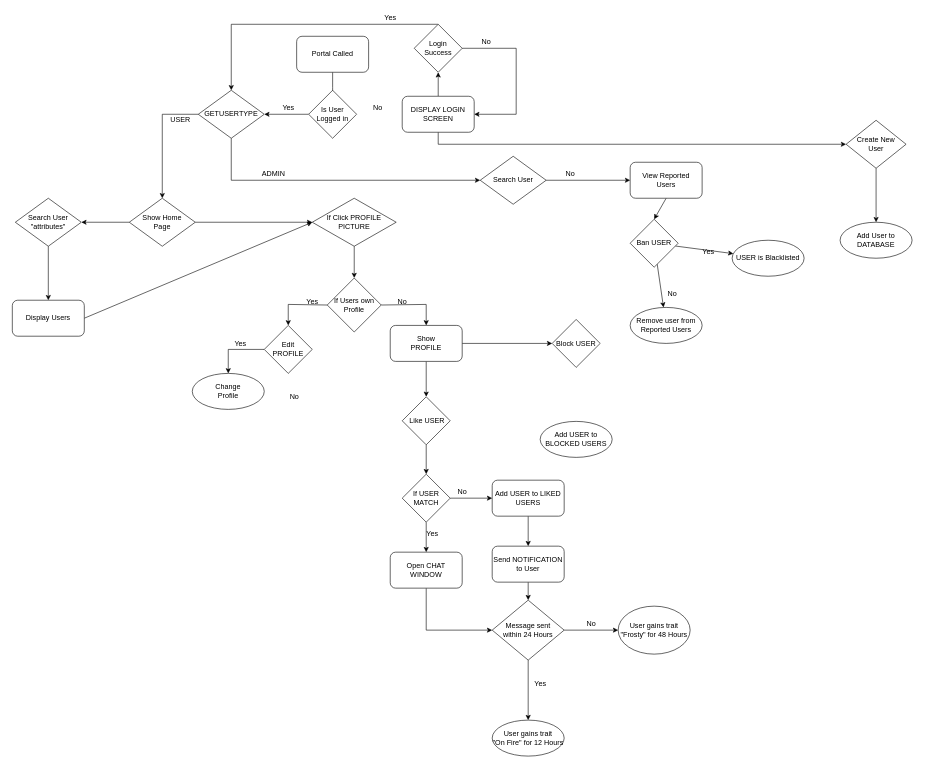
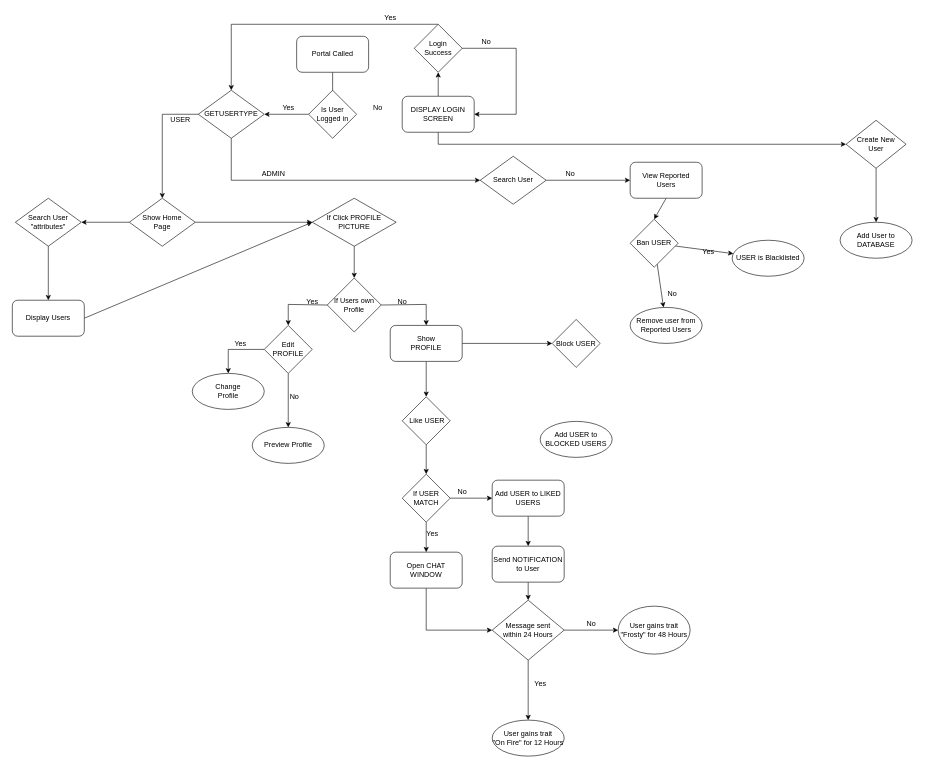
  <mxCell id="0" />
  <mxCell id="1" parent="0" />
  <mxCell id="2" style="edgeStyle=orthogonalEdgeStyle;rounded=0;orthogonalLoop=1;jettySize=auto;html=1;exitX=0.5;exitY=1;exitDx=0;exitDy=0;" edge="1" parent="1" source="3"><mxGeometry relative="1" as="geometry"><mxPoint x="554" y="170" as="targetPoint" /></mxGeometry></mxCell>
  <mxCell id="3" value="Portal Called" style="rounded=1;whiteSpace=wrap;html=1;" vertex="1" parent="1"><mxGeometry x="494" y="60" width="120" height="60" as="geometry" /></mxCell>
  <mxCell id="4" style="edgeStyle=orthogonalEdgeStyle;rounded=0;orthogonalLoop=1;jettySize=auto;html=1;exitX=0;exitY=0.5;exitDx=0;exitDy=0;entryX=1;entryY=0.5;entryDx=0;entryDy=0;" edge="1" parent="1" source="5" target="11"><mxGeometry relative="1" as="geometry"><mxPoint x="440" y="210" as="targetPoint" /></mxGeometry></mxCell>
  <mxCell id="5" value="Is User Logged in" style="rhombus;whiteSpace=wrap;html=1;" vertex="1" parent="1"><mxGeometry x="514" y="150" width="80" height="80" as="geometry" /></mxCell>
  <mxCell id="6" style="edgeStyle=none;rounded=0;orthogonalLoop=1;jettySize=auto;html=1;exitX=0.5;exitY=0;exitDx=0;exitDy=0;entryX=0.5;entryY=1;entryDx=0;entryDy=0;" edge="1" parent="1" source="8" target="37"><mxGeometry relative="1" as="geometry" /></mxCell>
  <mxCell id="7" style="edgeStyle=none;rounded=0;orthogonalLoop=1;jettySize=auto;html=1;exitX=0.5;exitY=1;exitDx=0;exitDy=0;entryX=0;entryY=0.5;entryDx=0;entryDy=0;" edge="1" parent="1" source="8" target="76"><mxGeometry relative="1" as="geometry"><mxPoint x="1400" y="240" as="targetPoint" /><Array as="points"><mxPoint x="730" y="240" /></Array></mxGeometry></mxCell>
  <mxCell id="8" value="&lt;div&gt;DISPLAY LOGIN&lt;/div&gt;&lt;div&gt;SCREEN&lt;br&gt;&lt;/div&gt;" style="rounded=1;whiteSpace=wrap;html=1;" vertex="1" parent="1"><mxGeometry x="670" y="160" width="120" height="60" as="geometry" /></mxCell>
  <mxCell id="9" value="" style="edgeStyle=orthogonalEdgeStyle;rounded=0;orthogonalLoop=1;jettySize=auto;html=1;" edge="1" parent="1" source="11" target="18"><mxGeometry relative="1" as="geometry" /></mxCell>
  <mxCell id="10" style="edgeStyle=none;rounded=0;orthogonalLoop=1;jettySize=auto;html=1;exitX=0.5;exitY=1;exitDx=0;exitDy=0;entryX=0;entryY=0.5;entryDx=0;entryDy=0;" edge="1" parent="1" source="11" target="15"><mxGeometry relative="1" as="geometry"><Array as="points"><mxPoint x="385" y="300" /></Array></mxGeometry></mxCell>
  <mxCell id="11" value="GETUSERTYPE" style="rhombus;whiteSpace=wrap;html=1;" vertex="1" parent="1"><mxGeometry x="330" y="150" width="110" height="80" as="geometry" /></mxCell>
  <mxCell id="12" value="Yes" style="text;html=1;align=center;verticalAlign=middle;resizable=0;points=[];autosize=1;strokeColor=none;fillColor=none;" vertex="1" parent="1"><mxGeometry x="460" y="170" width="40" height="20" as="geometry" /></mxCell>
  <mxCell id="13" value="No" style="text;html=1;align=center;verticalAlign=middle;resizable=0;points=[];autosize=1;strokeColor=none;fillColor=none;" vertex="1" parent="1"><mxGeometry x="614" y="170" width="30" height="20" as="geometry" /></mxCell>
  <mxCell id="14" style="edgeStyle=none;rounded=0;orthogonalLoop=1;jettySize=auto;html=1;exitX=1;exitY=0.5;exitDx=0;exitDy=0;entryX=0;entryY=0.5;entryDx=0;entryDy=0;" edge="1" parent="1" source="15" target="56"><mxGeometry relative="1" as="geometry"><mxPoint x="990" y="299.828" as="targetPoint" /></mxGeometry></mxCell>
  <mxCell id="15" value="Search User" style="rhombus;whiteSpace=wrap;html=1;" vertex="1" parent="1"><mxGeometry x="800" y="260" width="110" height="80" as="geometry" /></mxCell>
  <mxCell id="16" value="" style="edgeStyle=orthogonalEdgeStyle;rounded=0;orthogonalLoop=1;jettySize=auto;html=1;" edge="1" parent="1" source="18" target="22"><mxGeometry relative="1" as="geometry" /></mxCell>
  <mxCell id="17" value="" style="edgeStyle=none;rounded=0;orthogonalLoop=1;jettySize=auto;html=1;" edge="1" parent="1" source="18" target="74"><mxGeometry relative="1" as="geometry" /></mxCell>
  <mxCell id="18" value="&lt;div&gt;Show Home&lt;/div&gt;&lt;div&gt;Page&lt;br&gt;&lt;/div&gt;" style="rhombus;whiteSpace=wrap;html=1;" vertex="1" parent="1"><mxGeometry x="215" y="330" width="110" height="80" as="geometry" /></mxCell>
  <mxCell id="19" value="ADMIN" style="text;html=1;align=center;verticalAlign=middle;resizable=0;points=[];autosize=1;strokeColor=none;fillColor=none;" vertex="1" parent="1"><mxGeometry x="430" y="280" width="50" height="20" as="geometry" /></mxCell>
  <mxCell id="20" value="USER" style="text;html=1;align=center;verticalAlign=middle;resizable=0;points=[];autosize=1;strokeColor=none;fillColor=none;" vertex="1" parent="1"><mxGeometry x="275" y="190" width="50" height="20" as="geometry" /></mxCell>
  <mxCell id="21" style="edgeStyle=none;rounded=0;orthogonalLoop=1;jettySize=auto;html=1;exitX=0.5;exitY=1;exitDx=0;exitDy=0;entryX=0.5;entryY=0;entryDx=0;entryDy=0;" edge="1" parent="1" source="22" target="25"><mxGeometry relative="1" as="geometry" /></mxCell>
  <mxCell id="22" value="&lt;div&gt;If Click PROFILE&lt;br&gt;&lt;/div&gt;&lt;div&gt;PICTURE&lt;br&gt;&lt;/div&gt;" style="rhombus;whiteSpace=wrap;html=1;" vertex="1" parent="1"><mxGeometry x="520" y="330" width="140" height="80" as="geometry" /></mxCell>
  <mxCell id="23" value="" style="edgeStyle=none;rounded=0;orthogonalLoop=1;jettySize=auto;html=1;exitX=0;exitY=0.5;exitDx=0;exitDy=0;entryX=0.5;entryY=0;entryDx=0;entryDy=0;" edge="1" parent="1" source="25" target="30"><mxGeometry relative="1" as="geometry"><mxPoint x="485" y="542" as="targetPoint" /><Array as="points"><mxPoint x="480" y="507" /></Array></mxGeometry></mxCell>
  <mxCell id="24" value="" style="edgeStyle=none;rounded=0;orthogonalLoop=1;jettySize=auto;html=1;exitX=1;exitY=0.5;exitDx=0;exitDy=0;" edge="1" parent="1" source="25"><mxGeometry relative="1" as="geometry"><mxPoint x="710" y="542" as="targetPoint" /><Array as="points"><mxPoint x="710" y="507" /></Array></mxGeometry></mxCell>
  <mxCell id="25" value="&lt;div&gt;If Users own&lt;/div&gt;&lt;div&gt;Profile&lt;br&gt;&lt;/div&gt;" style="rhombus;whiteSpace=wrap;html=1;" vertex="1" parent="1"><mxGeometry x="545" y="463" width="90" height="90" as="geometry" /></mxCell>
  <mxCell id="26" value="Yes" style="text;html=1;align=center;verticalAlign=middle;resizable=0;points=[];autosize=1;strokeColor=none;fillColor=none;" vertex="1" parent="1"><mxGeometry x="500" y="492" width="40" height="20" as="geometry" /></mxCell>
  <mxCell id="27" value="No" style="text;html=1;align=center;verticalAlign=middle;resizable=0;points=[];autosize=1;strokeColor=none;fillColor=none;" vertex="1" parent="1"><mxGeometry x="655" y="492" width="30" height="20" as="geometry" /></mxCell>
  <mxCell id="28" style="edgeStyle=none;rounded=0;orthogonalLoop=1;jettySize=auto;html=1;exitX=0;exitY=0.5;exitDx=0;exitDy=0;" edge="1" parent="1" source="30"><mxGeometry relative="1" as="geometry"><mxPoint x="380" y="622" as="targetPoint" /><Array as="points"><mxPoint x="380" y="582" /></Array></mxGeometry></mxCell>
+ <mxCell id="29" value="" style="edgeStyle=none;rounded=0;orthogonalLoop=1;jettySize=auto;html=1;" edge="1" parent="1" source="30" target="31"><mxGeometry relative="1" as="geometry" /></mxCell>
  <mxCell id="30" value="&lt;div&gt;Edit&lt;/div&gt;&lt;div&gt;PROFILE&lt;br&gt;&lt;/div&gt;" style="rhombus;whiteSpace=wrap;html=1;" vertex="1" parent="1"><mxGeometry x="440" y="542" width="80" height="80" as="geometry" /></mxCell>
+ <mxCell id="31" value="Preview Profile" style="ellipse;whiteSpace=wrap;html=1;" vertex="1" parent="1"><mxGeometry x="420" y="712" width="120" height="60" as="geometry" /></mxCell>
  <mxCell id="32" value="&lt;div&gt;Change&lt;/div&gt;&lt;div&gt;Profile&lt;br&gt;&lt;/div&gt;" style="ellipse;whiteSpace=wrap;html=1;" vertex="1" parent="1"><mxGeometry x="320" y="622" width="120" height="60" as="geometry" /></mxCell>
  <mxCell id="33" value="Yes" style="text;html=1;align=center;verticalAlign=middle;resizable=0;points=[];autosize=1;strokeColor=none;fillColor=none;" vertex="1" parent="1"><mxGeometry x="380" y="562" width="40" height="20" as="geometry" /></mxCell>
  <mxCell id="34" value="No" style="text;html=1;align=center;verticalAlign=middle;resizable=0;points=[];autosize=1;strokeColor=none;fillColor=none;" vertex="1" parent="1"><mxGeometry x="475" y="652" width="30" height="20" as="geometry" /></mxCell>
  <mxCell id="35" style="edgeStyle=none;rounded=0;orthogonalLoop=1;jettySize=auto;html=1;exitX=0.5;exitY=0;exitDx=0;exitDy=0;entryX=0.5;entryY=0;entryDx=0;entryDy=0;" edge="1" parent="1" source="37" target="11"><mxGeometry relative="1" as="geometry"><Array as="points"><mxPoint x="385" y="40" /></Array></mxGeometry></mxCell>
  <mxCell id="36" style="edgeStyle=none;rounded=0;orthogonalLoop=1;jettySize=auto;html=1;exitX=1;exitY=0.5;exitDx=0;exitDy=0;entryX=1;entryY=0.5;entryDx=0;entryDy=0;" edge="1" parent="1" source="37" target="8"><mxGeometry relative="1" as="geometry"><mxPoint x="860" y="80.2" as="targetPoint" /><Array as="points"><mxPoint x="860" y="80" /><mxPoint x="860" y="190" /></Array></mxGeometry></mxCell>
  <mxCell id="37" value="&lt;div&gt;Login&lt;/div&gt;&lt;div&gt;Success&lt;br&gt;&lt;/div&gt;" style="rhombus;whiteSpace=wrap;html=1;" vertex="1" parent="1"><mxGeometry x="690" y="40" width="80" height="80" as="geometry" /></mxCell>
  <mxCell id="38" value="Yes" style="text;html=1;align=center;verticalAlign=middle;resizable=0;points=[];autosize=1;strokeColor=none;fillColor=none;" vertex="1" parent="1"><mxGeometry x="630" y="20" width="40" height="20" as="geometry" /></mxCell>
  <mxCell id="39" value="No" style="text;html=1;align=center;verticalAlign=middle;resizable=0;points=[];autosize=1;strokeColor=none;fillColor=none;" vertex="1" parent="1"><mxGeometry x="795" y="60" width="30" height="20" as="geometry" /></mxCell>
  <mxCell id="40" style="edgeStyle=none;rounded=0;orthogonalLoop=1;jettySize=auto;html=1;exitX=0.5;exitY=1;exitDx=0;exitDy=0;" edge="1" parent="1" source="42"><mxGeometry relative="1" as="geometry"><mxPoint x="710" y="661" as="targetPoint" /></mxGeometry></mxCell>
  <mxCell id="41" style="edgeStyle=none;rounded=0;orthogonalLoop=1;jettySize=auto;html=1;exitX=1;exitY=0.5;exitDx=0;exitDy=0;entryX=0;entryY=0.5;entryDx=0;entryDy=0;" edge="1" parent="1" source="42" target="46"><mxGeometry relative="1" as="geometry"><mxPoint x="860" y="572.2" as="targetPoint" /></mxGeometry></mxCell>
  <mxCell id="42" value="&lt;div&gt;Show&lt;/div&gt;&lt;div&gt;PROFILE&lt;br&gt;&lt;/div&gt;" style="rounded=1;whiteSpace=wrap;html=1;" vertex="1" parent="1"><mxGeometry x="650" y="542" width="120" height="60" as="geometry" /></mxCell>
  <mxCell id="43" style="edgeStyle=none;rounded=0;orthogonalLoop=1;jettySize=auto;html=1;exitX=0.5;exitY=1;exitDx=0;exitDy=0;entryX=0.5;entryY=0;entryDx=0;entryDy=0;" edge="1" parent="1" source="44" target="52"><mxGeometry relative="1" as="geometry" /></mxCell>
  <mxCell id="44" value="&amp;nbsp;Like USER" style="rhombus;whiteSpace=wrap;html=1;" vertex="1" parent="1"><mxGeometry x="670" y="661" width="80" height="80" as="geometry" /></mxCell>
  <mxCell id="45" style="edgeStyle=none;rounded=0;orthogonalLoop=1;jettySize=auto;html=1;exitX=0.5;exitY=1;exitDx=0;exitDy=0;entryX=0;entryY=0.5;entryDx=0;entryDy=0;" edge="1" parent="1" source="70" target="69"><mxGeometry relative="1" as="geometry"><mxPoint x="710" y="1000" as="sourcePoint" /><Array as="points"><mxPoint x="710" y="1050" /></Array></mxGeometry></mxCell>
  <mxCell id="46" value="Block USER" style="rhombus;whiteSpace=wrap;html=1;" vertex="1" parent="1"><mxGeometry x="920" y="532" width="80" height="80" as="geometry" /></mxCell>
  <mxCell id="47" value="Add USER to BLOCKED USERS" style="ellipse;whiteSpace=wrap;html=1;" vertex="1" parent="1"><mxGeometry x="900" y="702" width="120" height="60" as="geometry" /></mxCell>
  <mxCell id="48" style="edgeStyle=none;rounded=0;orthogonalLoop=1;jettySize=auto;html=1;exitX=0.5;exitY=1;exitDx=0;exitDy=0;" edge="1" parent="1" source="49"><mxGeometry relative="1" as="geometry"><mxPoint x="880" y="910" as="targetPoint" /></mxGeometry></mxCell>
  <mxCell id="49" value="&lt;div&gt;Add USER to LIKED&lt;/div&gt;&lt;div&gt;USERS&lt;br&gt;&lt;/div&gt;" style="rounded=1;whiteSpace=wrap;html=1;" vertex="1" parent="1"><mxGeometry x="820" y="800" width="120" height="60" as="geometry" /></mxCell>
  <mxCell id="50" style="edgeStyle=none;rounded=0;orthogonalLoop=1;jettySize=auto;html=1;exitX=1;exitY=0.5;exitDx=0;exitDy=0;entryX=0;entryY=0.5;entryDx=0;entryDy=0;" edge="1" parent="1" source="52" target="49"><mxGeometry relative="1" as="geometry" /></mxCell>
  <mxCell id="51" style="edgeStyle=none;rounded=0;orthogonalLoop=1;jettySize=auto;html=1;exitX=0.5;exitY=1;exitDx=0;exitDy=0;entryX=0.5;entryY=0;entryDx=0;entryDy=0;" edge="1" parent="1" source="52"><mxGeometry relative="1" as="geometry"><mxPoint x="710" y="920" as="targetPoint" /></mxGeometry></mxCell>
  <mxCell id="52" value="&lt;div&gt;If USER&lt;/div&gt;&lt;div&gt;MATCH&lt;br&gt;&lt;/div&gt;" style="rhombus;whiteSpace=wrap;html=1;" vertex="1" parent="1"><mxGeometry x="670" y="790" width="80" height="80" as="geometry" /></mxCell>
  <mxCell id="53" value="No" style="text;html=1;align=center;verticalAlign=middle;resizable=0;points=[];autosize=1;strokeColor=none;fillColor=none;" vertex="1" parent="1"><mxGeometry x="755" y="810" width="30" height="20" as="geometry" /></mxCell>
  <mxCell id="54" value="Yes" style="text;html=1;align=center;verticalAlign=middle;resizable=0;points=[];autosize=1;strokeColor=none;fillColor=none;" vertex="1" parent="1"><mxGeometry x="700" y="880" width="40" height="20" as="geometry" /></mxCell>
  <mxCell id="55" style="edgeStyle=none;rounded=0;orthogonalLoop=1;jettySize=auto;html=1;exitX=0.5;exitY=1;exitDx=0;exitDy=0;entryX=0.5;entryY=0;entryDx=0;entryDy=0;" edge="1" parent="1" source="56" target="60"><mxGeometry relative="1" as="geometry"><mxPoint x="1050.034" y="390" as="targetPoint" /></mxGeometry></mxCell>
  <mxCell id="56" value="&lt;div&gt;View Reported &lt;br&gt;&lt;/div&gt;&lt;div&gt;Users&lt;/div&gt;" style="rounded=1;whiteSpace=wrap;html=1;" vertex="1" parent="1"><mxGeometry x="1050" y="270" width="120" height="60" as="geometry" /></mxCell>
  <mxCell id="57" value="No" style="text;html=1;align=center;verticalAlign=middle;resizable=0;points=[];autosize=1;strokeColor=none;fillColor=none;" vertex="1" parent="1"><mxGeometry x="935" y="280" width="30" height="20" as="geometry" /></mxCell>
  <mxCell id="58" value="" style="edgeStyle=none;rounded=0;orthogonalLoop=1;jettySize=auto;html=1;" edge="1" parent="1" source="60" target="61"><mxGeometry relative="1" as="geometry" /></mxCell>
  <mxCell id="59" value="" style="edgeStyle=none;rounded=0;orthogonalLoop=1;jettySize=auto;html=1;" edge="1" parent="1" source="60" target="62"><mxGeometry relative="1" as="geometry" /></mxCell>
  <mxCell id="60" value="Ban USER" style="rhombus;whiteSpace=wrap;html=1;" vertex="1" parent="1"><mxGeometry x="1050" y="365" width="80" height="80" as="geometry" /></mxCell>
  <mxCell id="61" value="USER is Blacklisted" style="ellipse;whiteSpace=wrap;html=1;" vertex="1" parent="1"><mxGeometry x="1220" y="400" width="120" height="60" as="geometry" /></mxCell>
  <mxCell id="62" value="&lt;div&gt;Remove user from&lt;/div&gt;&lt;div&gt;Reported Users&lt;br&gt;&lt;/div&gt;" style="ellipse;whiteSpace=wrap;html=1;" vertex="1" parent="1"><mxGeometry x="1050" y="512" width="120" height="60" as="geometry" /></mxCell>
  <mxCell id="63" value="Yes" style="text;html=1;align=center;verticalAlign=middle;resizable=0;points=[];autosize=1;strokeColor=none;fillColor=none;" vertex="1" parent="1"><mxGeometry x="1160" y="410" width="40" height="20" as="geometry" /></mxCell>
  <mxCell id="64" value="No" style="text;html=1;align=center;verticalAlign=middle;resizable=0;points=[];autosize=1;strokeColor=none;fillColor=none;" vertex="1" parent="1"><mxGeometry x="1105" y="480" width="30" height="20" as="geometry" /></mxCell>
  <mxCell id="65" style="edgeStyle=none;rounded=0;orthogonalLoop=1;jettySize=auto;html=1;exitX=0.5;exitY=1;exitDx=0;exitDy=0;entryX=0.5;entryY=0;entryDx=0;entryDy=0;" edge="1" parent="1" source="66" target="69"><mxGeometry relative="1" as="geometry" /></mxCell>
  <mxCell id="66" value="&lt;div&gt;Send NOTIFICATION&lt;/div&gt;&lt;div&gt;to User&lt;br&gt;&lt;/div&gt;" style="rounded=1;whiteSpace=wrap;html=1;" vertex="1" parent="1"><mxGeometry x="820" y="910" width="120" height="60" as="geometry" /></mxCell>
  <mxCell id="67" style="edgeStyle=none;rounded=0;orthogonalLoop=1;jettySize=auto;html=1;exitX=1;exitY=0.5;exitDx=0;exitDy=0;" edge="1" parent="1" source="69"><mxGeometry relative="1" as="geometry"><mxPoint x="1030" y="1050" as="targetPoint" /></mxGeometry></mxCell>
  <mxCell id="68" value="" style="edgeStyle=none;rounded=0;orthogonalLoop=1;jettySize=auto;html=1;" edge="1" parent="1" source="69" target="80"><mxGeometry relative="1" as="geometry" /></mxCell>
  <mxCell id="69" value="&lt;div&gt;Message sent &lt;br&gt;&lt;/div&gt;&lt;div&gt;within 24 Hours&lt;/div&gt;" style="rhombus;whiteSpace=wrap;html=1;" vertex="1" parent="1"><mxGeometry x="820" y="1000" width="120" height="100" as="geometry" /></mxCell>
  <mxCell id="70" value="&lt;div&gt;Open CHAT&lt;/div&gt;&lt;div&gt;WINDOW&lt;br&gt;&lt;/div&gt;" style="rounded=1;whiteSpace=wrap;html=1;" vertex="1" parent="1"><mxGeometry x="650" y="920" width="120" height="60" as="geometry" /></mxCell>
  <mxCell id="71" value="No" style="text;html=1;align=center;verticalAlign=middle;resizable=0;points=[];autosize=1;strokeColor=none;fillColor=none;" vertex="1" parent="1"><mxGeometry x="970" y="1030" width="30" height="20" as="geometry" /></mxCell>
  <mxCell id="72" value="User gains trait &quot;Frosty&quot; for 48 Hours" style="ellipse;whiteSpace=wrap;html=1;" vertex="1" parent="1"><mxGeometry x="1030" y="1010" width="120" height="80" as="geometry" /></mxCell>
  <mxCell id="73" value="" style="edgeStyle=none;rounded=0;orthogonalLoop=1;jettySize=auto;html=1;" edge="1" parent="1" source="74" target="79"><mxGeometry relative="1" as="geometry" /></mxCell>
  <mxCell id="74" value="&lt;div&gt;Search User &lt;br&gt;&lt;/div&gt;&lt;div&gt;&quot;attributes&quot;&lt;br&gt; &lt;/div&gt;" style="rhombus;whiteSpace=wrap;html=1;" vertex="1" parent="1"><mxGeometry x="25" y="330" width="110" height="80" as="geometry" /></mxCell>
  <mxCell id="75" value="" style="edgeStyle=none;rounded=0;orthogonalLoop=1;jettySize=auto;html=1;" edge="1" parent="1" source="76" target="77"><mxGeometry relative="1" as="geometry" /></mxCell>
  <mxCell id="76" value="&lt;div&gt;Create New&lt;/div&gt;&lt;div&gt;User&lt;br&gt;&lt;/div&gt;" style="rhombus;whiteSpace=wrap;html=1;" vertex="1" parent="1"><mxGeometry x="1410" y="200" width="100" height="80" as="geometry" /></mxCell>
  <mxCell id="77" value="Add User to DATABASE" style="ellipse;whiteSpace=wrap;html=1;" vertex="1" parent="1"><mxGeometry x="1400" y="370" width="120" height="60" as="geometry" /></mxCell>
  <mxCell id="78" style="edgeStyle=none;rounded=0;orthogonalLoop=1;jettySize=auto;html=1;exitX=1;exitY=0.5;exitDx=0;exitDy=0;entryX=0;entryY=0.5;entryDx=0;entryDy=0;" edge="1" parent="1" source="79" target="22"><mxGeometry relative="1" as="geometry"><Array as="points" /></mxGeometry></mxCell>
  <mxCell id="79" value="Display Users" style="rounded=1;whiteSpace=wrap;html=1;" vertex="1" parent="1"><mxGeometry x="20" y="500" width="120" height="60" as="geometry" /></mxCell>
  <mxCell id="80" value="&lt;div&gt;User gains trait&lt;/div&gt;&lt;div&gt;&quot;On Fire&quot; for 12 Hours&lt;br&gt;&lt;/div&gt;" style="ellipse;whiteSpace=wrap;html=1;" vertex="1" parent="1"><mxGeometry x="820" y="1200" width="120" height="60" as="geometry" /></mxCell>
  <mxCell id="81" value="Yes" style="text;html=1;align=center;verticalAlign=middle;resizable=0;points=[];autosize=1;strokeColor=none;fillColor=none;" vertex="1" parent="1"><mxGeometry x="880" y="1130" width="40" height="20" as="geometry" /></mxCell>
